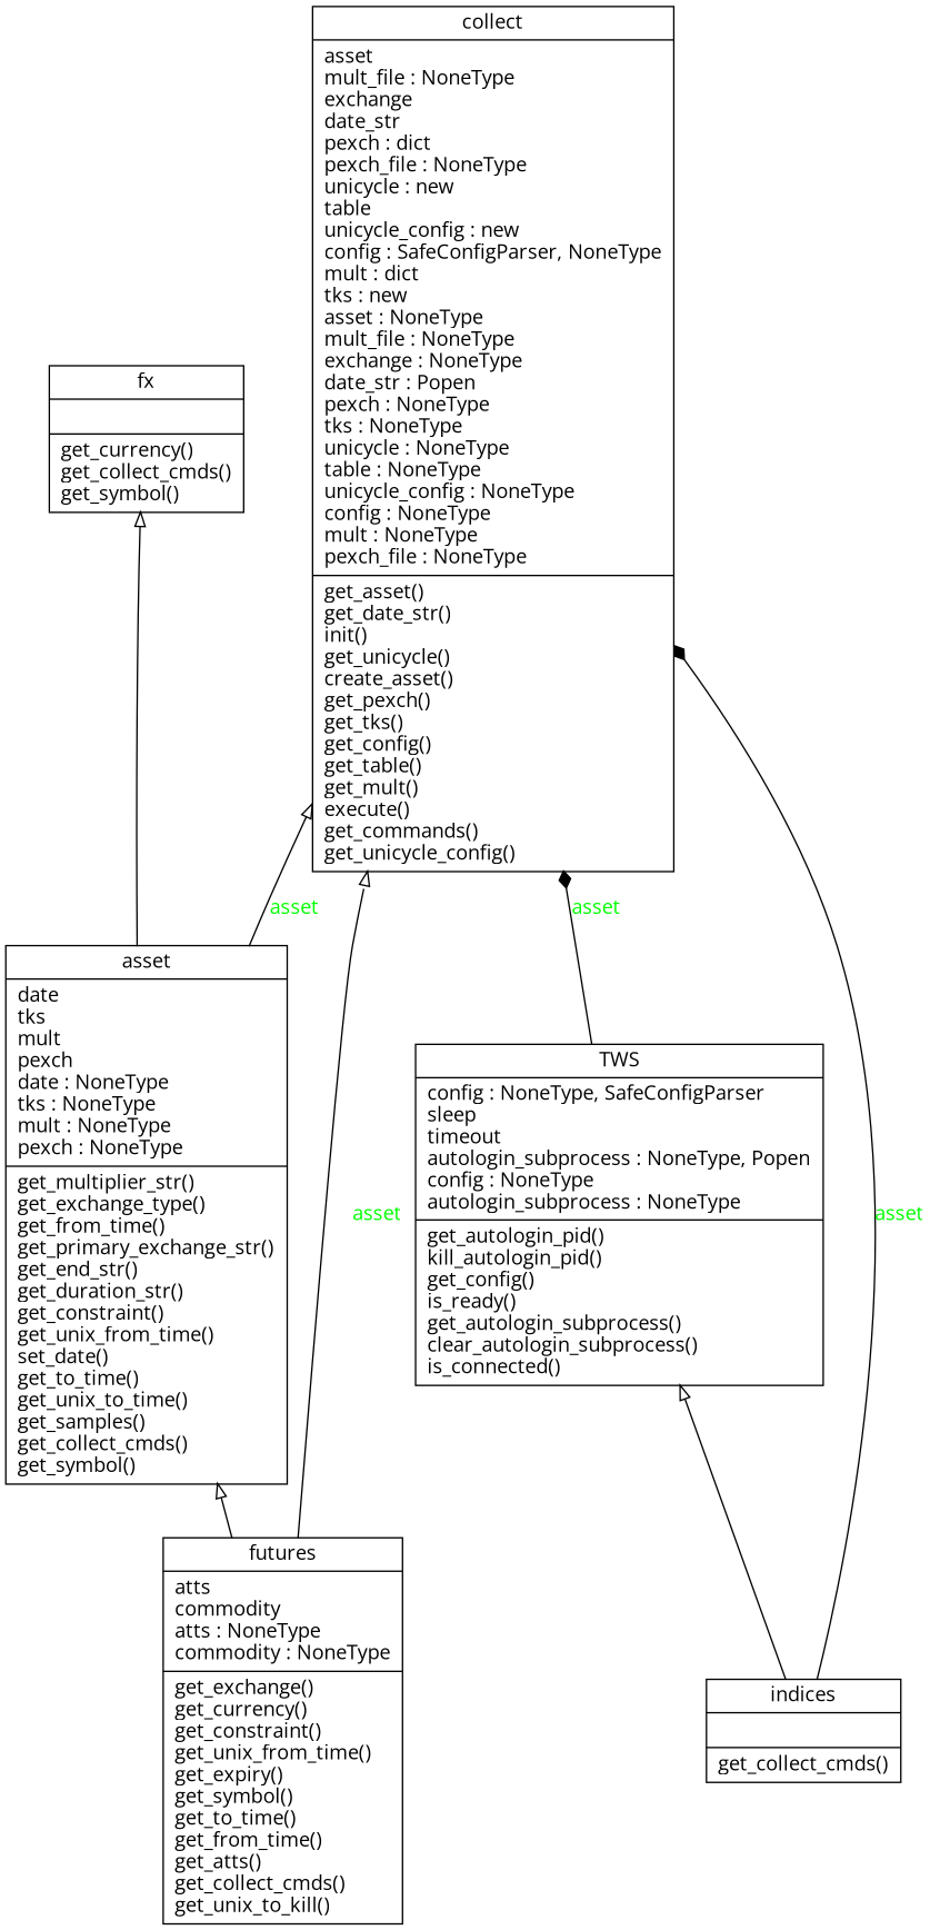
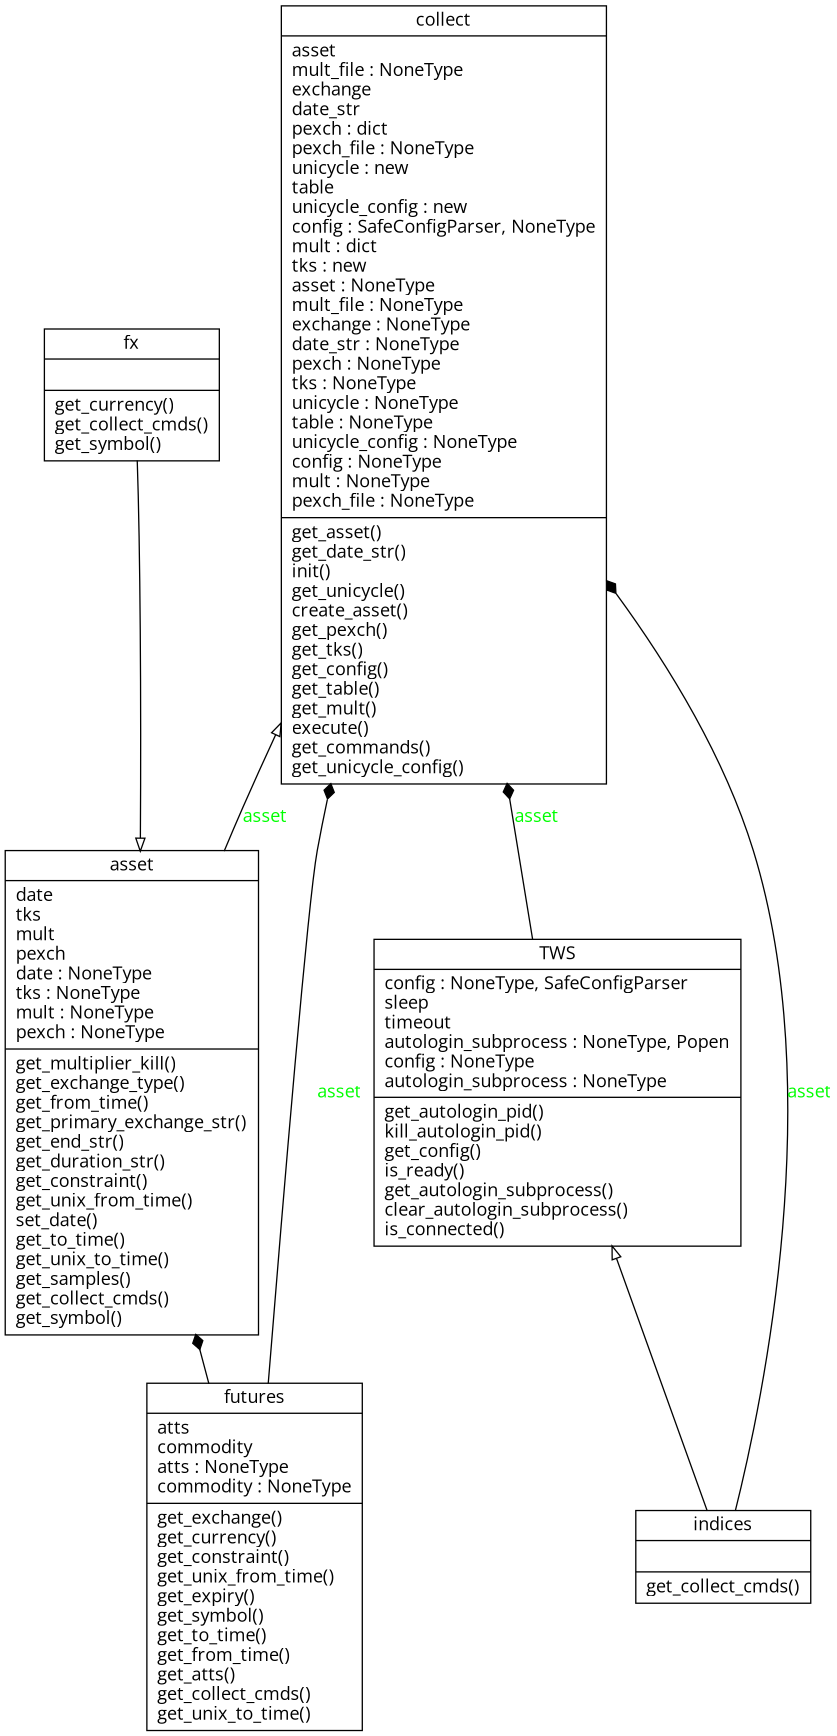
  digraph {
    fontname="Open Sans"
    rankdir=BT
    node [fontname="Open Sans" shape=record]
    edge [arrowhead=empty arrowtail=none fontcolor=green fontname="Open Sans" style=solid]
    n1 [label="{TWS|config : NoneType, SafeConfigParser\lsleep\ltimeout\lautologin_subprocess : NoneType, Popen\lconfig : NoneType\lautologin_subprocess : NoneType\l|get_autologin_pid()\lkill_autologin_pid()\lget_config()\lis_ready()\lget_autologin_subprocess()\lclear_autologin_subprocess()\lis_connected()\l}"]
-   n2 [label="{collect|asset\lmult_file : NoneType\lexchange\ldate_str\lpexch : dict\lpexch_file : NoneType\lunicycle : new\ltable\lunicycle_config : new\lconfig : SafeConfigParser, NoneType\lmult : dict\ltks : new\lasset : NoneType\lmult_file : NoneType\lexchange : NoneType\ldate_str : Popen\lpexch : NoneType\ltks : NoneType\lunicycle : NoneType\ltable : NoneType\lunicycle_config : NoneType\lconfig : NoneType\lmult : NoneType\lpexch_file : NoneType\l|get_asset()\lget_date_str()\linit()\lget_unicycle()\lcreate_asset()\lget_pexch()\lget_tks()\lget_config()\lget_table()\lget_mult()\lexecute()\lget_commands()\lget_unicycle_config()\l}"]
+   n2 [label="{collect|asset\lmult_file : NoneType\lexchange\ldate_str\lpexch : dict\lpexch_file : NoneType\lunicycle : new\ltable\lunicycle_config : new\lconfig : SafeConfigParser, NoneType\lmult : dict\ltks : new\lasset : NoneType\lmult_file : NoneType\lexchange : NoneType\ldate_str : NoneType\lpexch : NoneType\ltks : NoneType\lunicycle : NoneType\ltable : NoneType\lunicycle_config : NoneType\lconfig : NoneType\lmult : NoneType\lpexch_file : NoneType\l|get_asset()\lget_date_str()\linit()\lget_unicycle()\lcreate_asset()\lget_pexch()\lget_tks()\lget_config()\lget_table()\lget_mult()\lexecute()\lget_commands()\lget_unicycle_config()\l}"]
    n3 [label="{fx|\l|get_currency()\lget_collect_cmds()\lget_symbol()\l}"]
-   n4 [label="{asset|date\ltks\lmult\lpexch\ldate : NoneType\ltks : NoneType\lmult : NoneType\lpexch : NoneType\l|get_multiplier_str()\lget_exchange_type()\lget_from_time()\lget_primary_exchange_str()\lget_end_str()\lget_duration_str()\lget_constraint()\lget_unix_from_time()\lset_date()\lget_to_time()\lget_unix_to_time()\lget_samples()\lget_collect_cmds()\lget_symbol()\l}"]
-   n5 [label="{futures|atts\lcommodity\latts : NoneType\lcommodity : NoneType\l|get_exchange()\lget_currency()\lget_constraint()\lget_unix_from_time()\lget_expiry()\lget_symbol()\lget_to_time()\lget_from_time()\lget_atts()\lget_collect_cmds()\lget_unix_to_kill()\l}"]
+   n4 [label="{asset|date\ltks\lmult\lpexch\ldate : NoneType\ltks : NoneType\lmult : NoneType\lpexch : NoneType\l|get_multiplier_kill()\lget_exchange_type()\lget_from_time()\lget_primary_exchange_str()\lget_end_str()\lget_duration_str()\lget_constraint()\lget_unix_from_time()\lset_date()\lget_to_time()\lget_unix_to_time()\lget_samples()\lget_collect_cmds()\lget_symbol()\l}"]
+   n5 [label="{futures|atts\lcommodity\latts : NoneType\lcommodity : NoneType\l|get_exchange()\lget_currency()\lget_constraint()\lget_unix_from_time()\lget_expiry()\lget_symbol()\lget_to_time()\lget_from_time()\lget_atts()\lget_collect_cmds()\lget_unix_to_time()\l}"]
    n6 [label="{indices|\l|get_collect_cmds()\l}"]
    n1 -> n2 [arrowhead=diamond label=asset]
-   n4 -> n3 [fontcolor="" style=""]
+   n3 -> n4 [fontcolor="" style=""]
    n4 -> n2 [label=asset]
-   n5 -> n2 [label=asset]
-   n5 -> n4 [fontcolor="" style=""]
+   n5 -> n2 [arrowhead=diamond label=asset]
+   n5 -> n4 [arrowhead=diamond fontcolor="" style=""]
    n6 -> n1 [fontcolor="" style=""]
    n6 -> n2 [arrowhead=diamond label=asset]
  }
